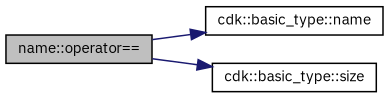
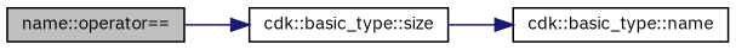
  digraph {
    fontname="IBM Plex Sans"
    rankdir=LR
    node [color=black fillcolor=white fontname="IBM Plex Sans" fontsize=10 shape=record style=filled]
    edge [color=midnightblue fontname="IBM Plex Sans" fontsize=10 labelfontname=Helvetica labelfontsize=10 style=solid]
    n1 [fillcolor=grey75 fontcolor=black height=0.2 label="name::operator==" width=0.4]
    n2 [height=0.2 label="cdk::basic_type::name" width=0.4]
    n3 [height=0.2 label="cdk::basic_type::size" width=0.4]
-   n1 -> n2
+   n3 -> n2
    n1 -> n3
  }
